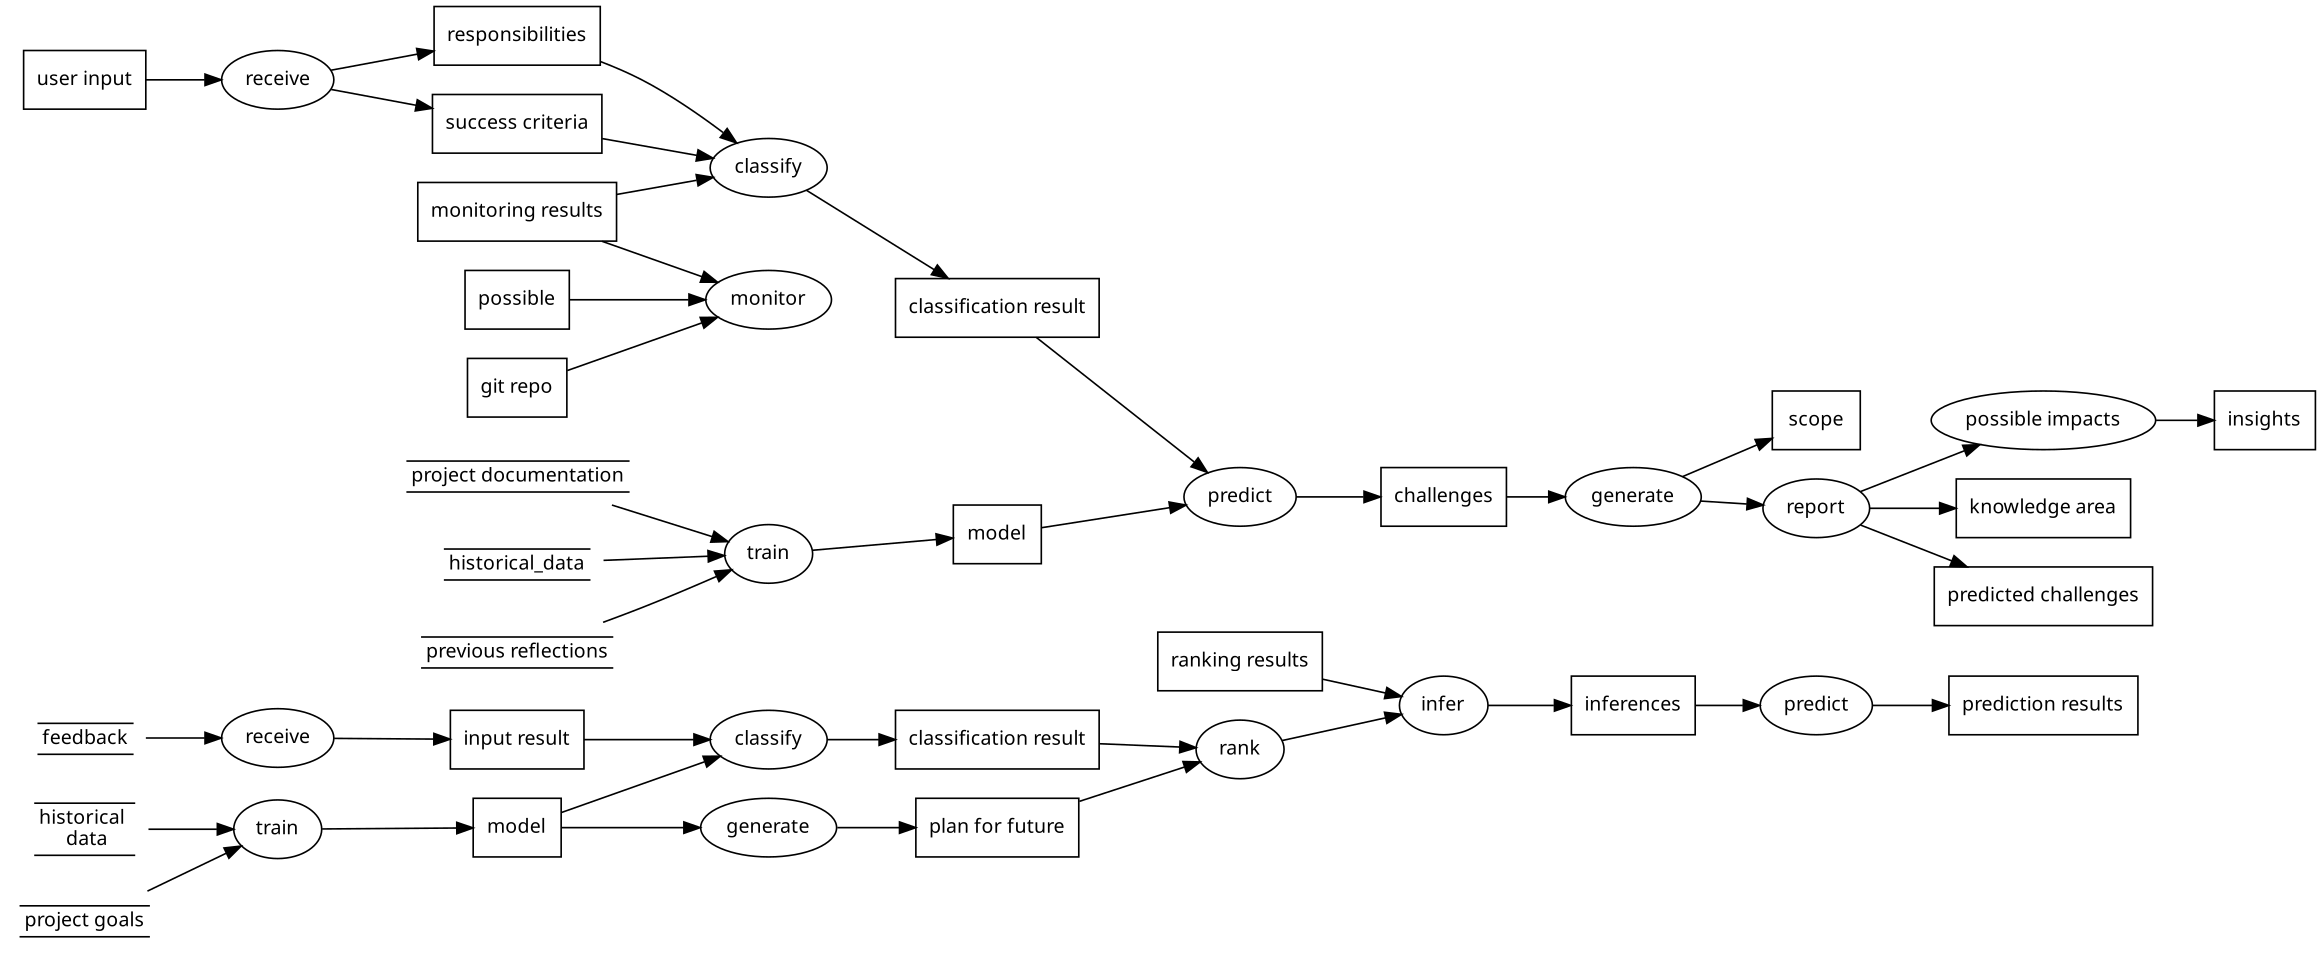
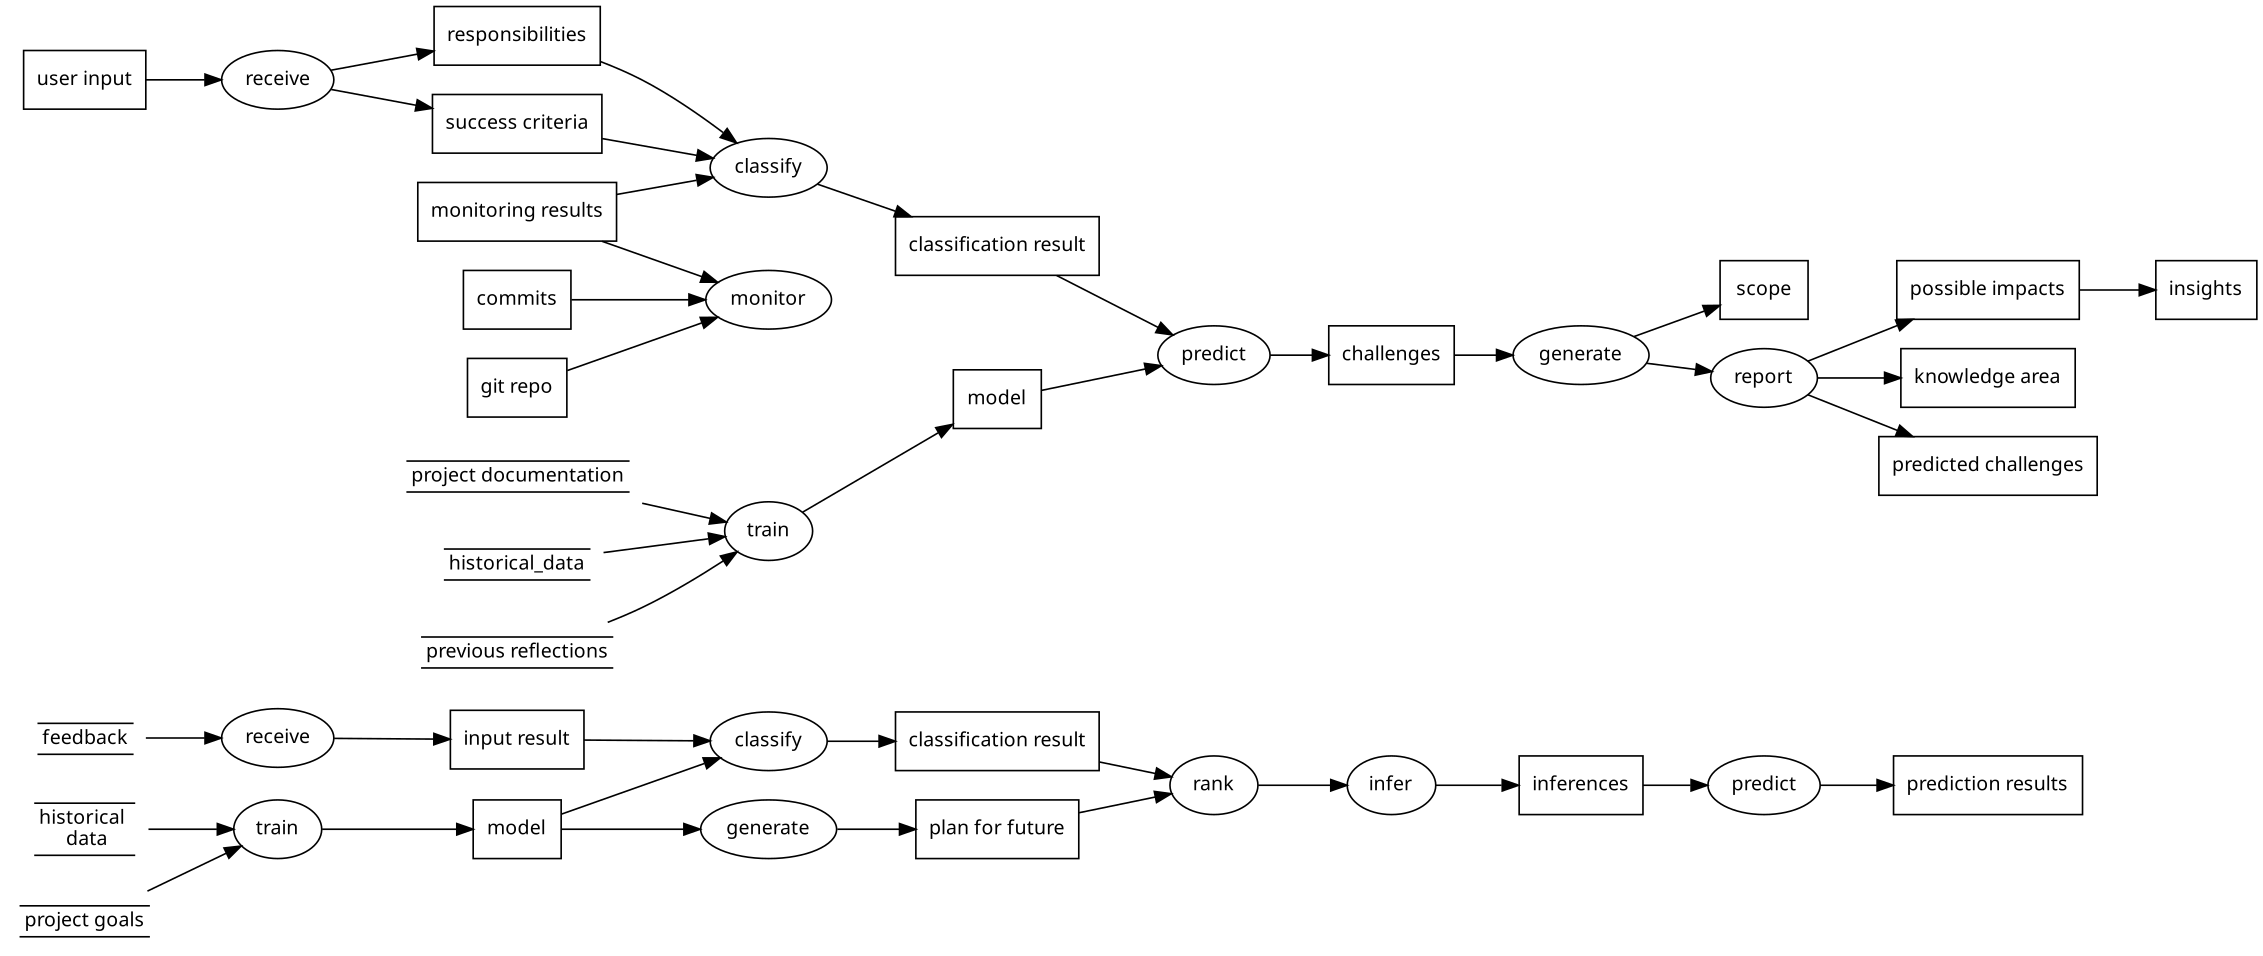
  digraph {
    rankdir=LR
    node [fontname="CMU Serif" fontsize=12 shape=box]
    edge [color="#000000" fontname="CMU Serif" fontsize=12 style=filled]
    n1 [label=train shape=ellipse]
    n2 [label=receive shape=ellipse]
    n3 [label=classify shape=ellipse]
    n4 [label=model]
    n5 [label="input result"]
    n6 [label="classification result"]
    n7 [label=generate shape=ellipse]
    n8 [label="plan for future"]
    n9 [label=rank shape=ellipse]
    n10 [label=infer shape=ellipse]
    n11 [label=predict shape=ellipse]
-   n12 [label="ranking results"]
    n13 [label=inferences]
    n14 [label="prediction results"]
    n15 [label=<     <TABLE BORDER="0" CELLBORDER="1" CELLSPACING="0">         <TR><TD SIDES="TB">historical <br /> data</TD></TR>     </TABLE>     > shape=plaintext]
    n16 [label=<     <TABLE BORDER="0" CELLBORDER="1" CELLSPACING="0">         <TR><TD SIDES="TB">feedback</TD></TR>     </TABLE>     > shape=plaintext]
    n17 [label=<     <TABLE BORDER="0" CELLBORDER="1" CELLSPACING="0">         <TR><TD SIDES="TB">project goals</TD></TR>     </TABLE>     > shape=plaintext]
    n18 [label=train shape=ellipse]
    n19 [label=receive shape=ellipse]
    n20 [label=responsibilities]
    n21 [label="success criteria"]
    n22 [label=<     <TABLE BORDER="0" CELLBORDER="1" CELLSPACING="0">         <TR><TD SIDES="TB">project documentation</TD></TR>     </TABLE>     > shape=plaintext]
    n23 [label=<     <TABLE BORDER="0" CELLBORDER="1" CELLSPACING="0">         <TR><TD SIDES="TB">historical_data</TD></TR>     </TABLE>     > shape=plaintext]
    n24 [label=<     <TABLE BORDER="0" CELLBORDER="1" CELLSPACING="0">         <TR><TD SIDES="TB">previous reflections</TD></TR>     </TABLE>     > shape=plaintext]
    n25 [label=monitor shape=ellipse]
-   n26 [label=possible]
+   n26 [label=commits]
    n27 [label="git repo"]
    n28 [label=classify shape=ellipse]
    n29 [label=predict shape=ellipse]
    n30 [label=challenges]
    n31 [label="monitoring results"]
    n32 [label=model]
    n33 [label="classification result"]
    n34 [label=generate shape=ellipse]
    n35 [label=scope]
    n36 [label=report shape=ellipse]
    n37 [label=insights]
-   n38 [label="possible impacts" shape=ellipse]
+   n38 [label="possible impacts"]
    n39 [label="knowledge area"]
    n40 [label="predicted challenges"]
    n41 [label="user input"]
    subgraph sub_1 {
      color=blue
      label="Project Management S6 - Detecting possibilities"
      style=rounded
      n15
      n16
      n17
      subgraph sub_2 {
        color=black
        label=Recognition
        style=dotted
        n1
        n2
        n3
        n4
        n5
        n6
      }
      subgraph sub_3 {
        color=black
        label=Generate
        style=dotted
        n7
        n8
      }
      subgraph sub_4 {
        color=black
        label=Reasoning
        style=dotted
        n9
        n10
        n11
-       n12
        n13
        n14
      }
    }
    subgraph sub_5 {
      color=chocolate
      fillcolor=white
      label="Project Management S5 - Learnings and Scope Change"
      style=rounded
      n41
      subgraph sub_6 {
        color=black
        fillcolor=white
        label=Recollection
        style=dotted
        n18
        n19
        n20
        n21
        n22
        n23
        n24
      }
      subgraph sub_7 {
        color=black
        fillcolor=white
        label=Monitoring
        style=dotted
        n25
        n26
        n27
      }
      subgraph sub_8 {
        color=black
        fillcolor=white
        label=Prediction
        style=dotted
        n28
        n29
        n30
        n31
        n32
        n33
      }
      subgraph sub_9 {
        color=black
        fillcolor=white
        label=Communication
        style=dotted
        n34
        n35
        n36
        n37
        n38
        n39
        n40
      }
    }
    n1 -> n4
    n2 -> n5
    n3 -> n6
    n4 -> n3
    n4 -> n7
    n5 -> n3
    n6 -> n9
    n7 -> n8
    n8 -> n9
    n9 -> n10
    n10 -> n13
    n11 -> n14
-   n12 -> n10
    n13 -> n11
    n15 -> n1
    n16 -> n2
    n17 -> n1
    n18 -> n32
    n19 -> n20
    n19 -> n21
    n20 -> n28
    n21 -> n28
    n22 -> n18
    n23 -> n18
    n24 -> n18
    n26 -> n25
    n27 -> n25
    n28 -> n33
    n29 -> n30
    n30 -> n34
    n31 -> n25
    n31 -> n28
    n32 -> n29
    n33 -> n29
    n34 -> n35
    n34 -> n36
    n36 -> n38
    n36 -> n39
    n36 -> n40
    n38 -> n37
    n41 -> n19
  }
